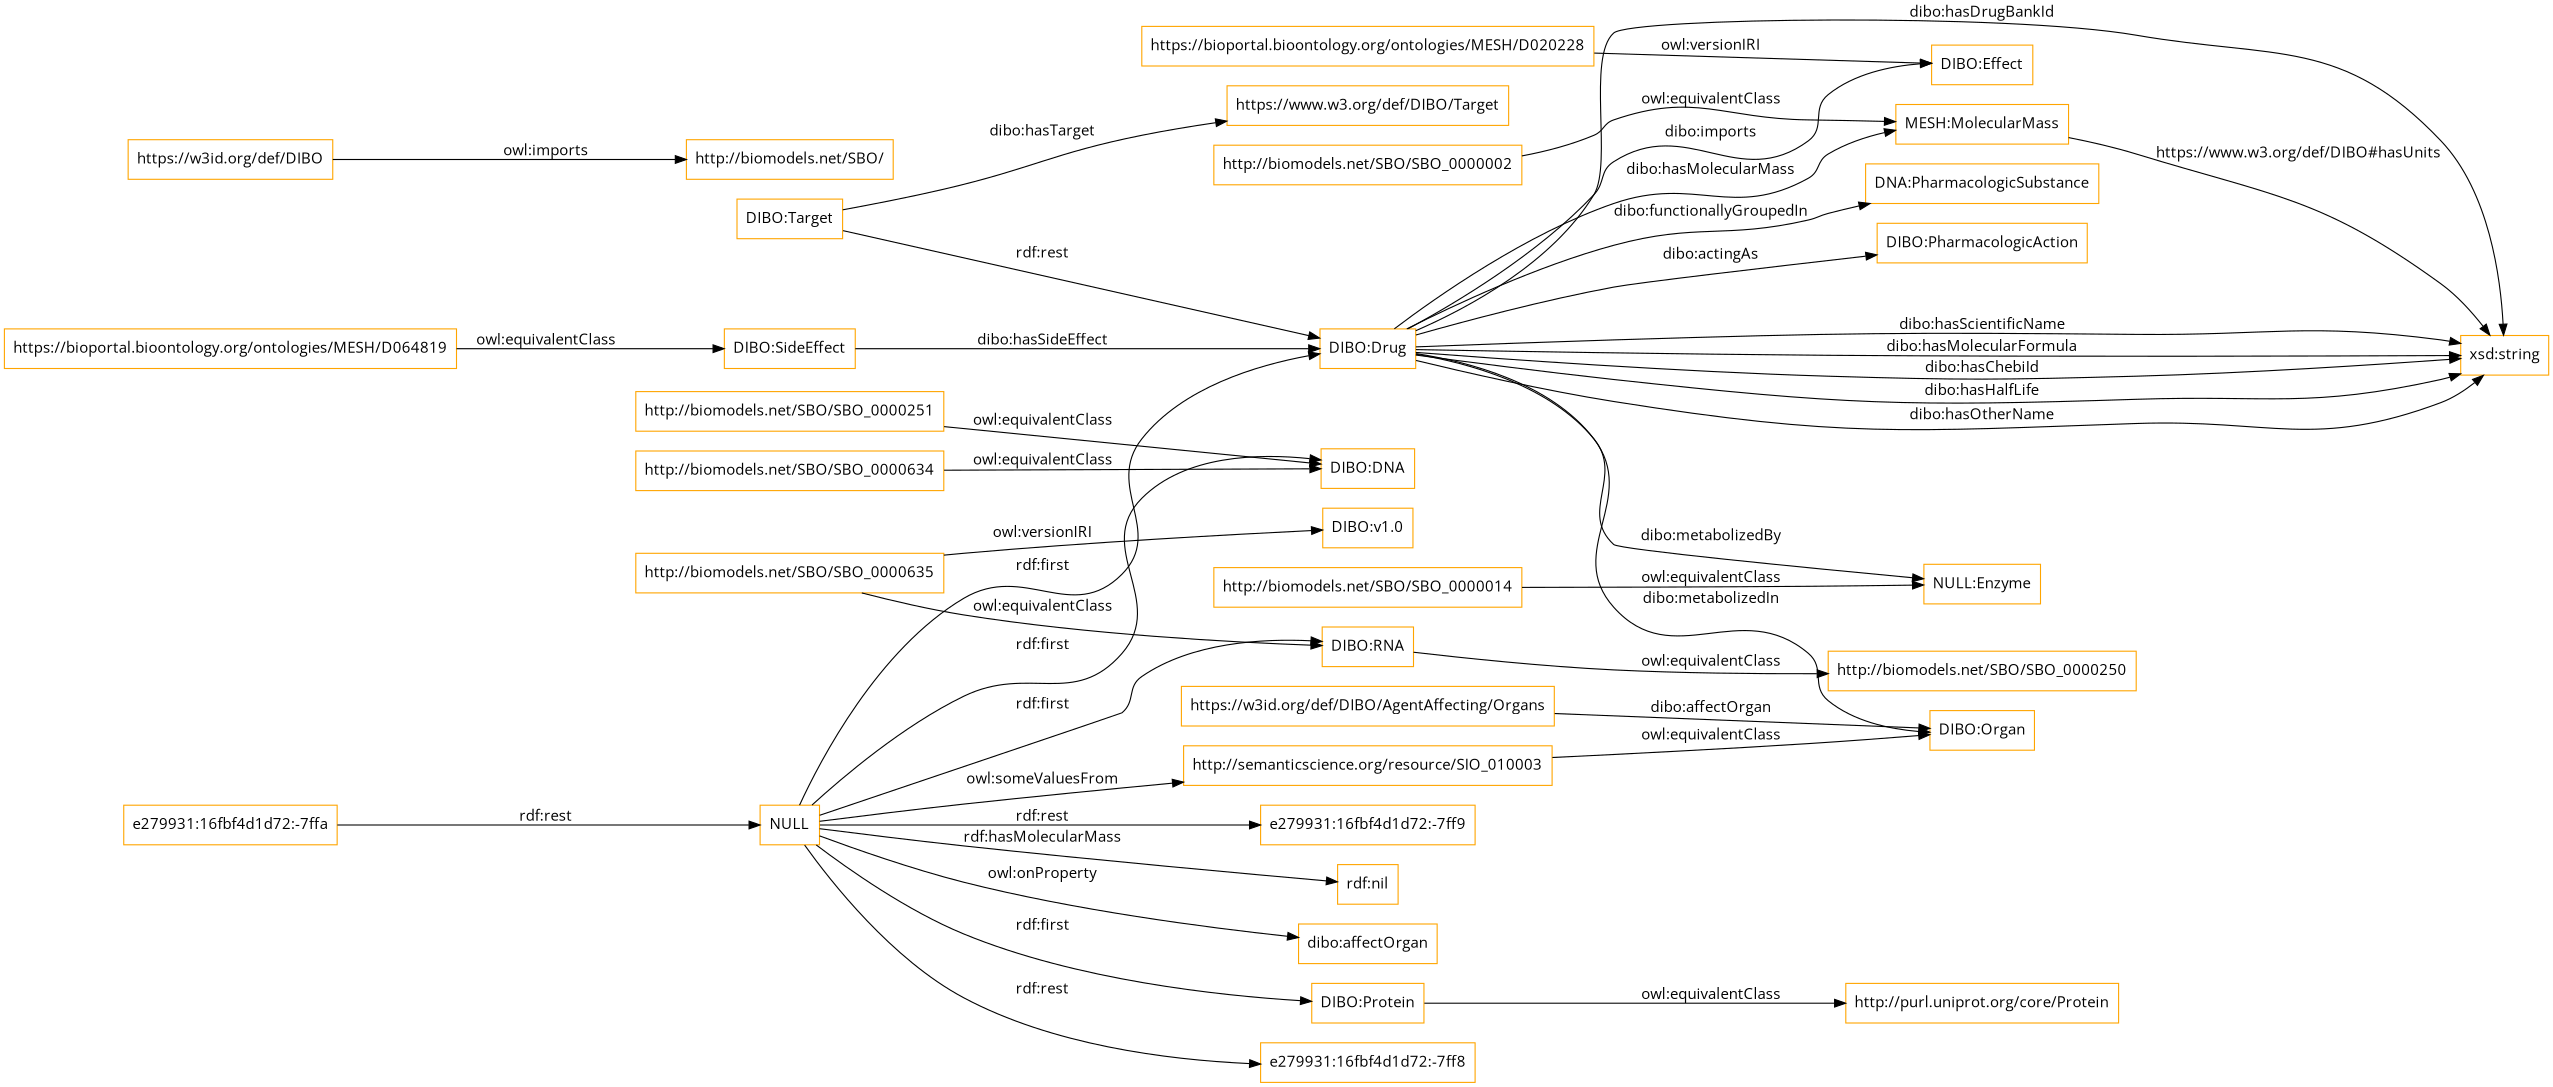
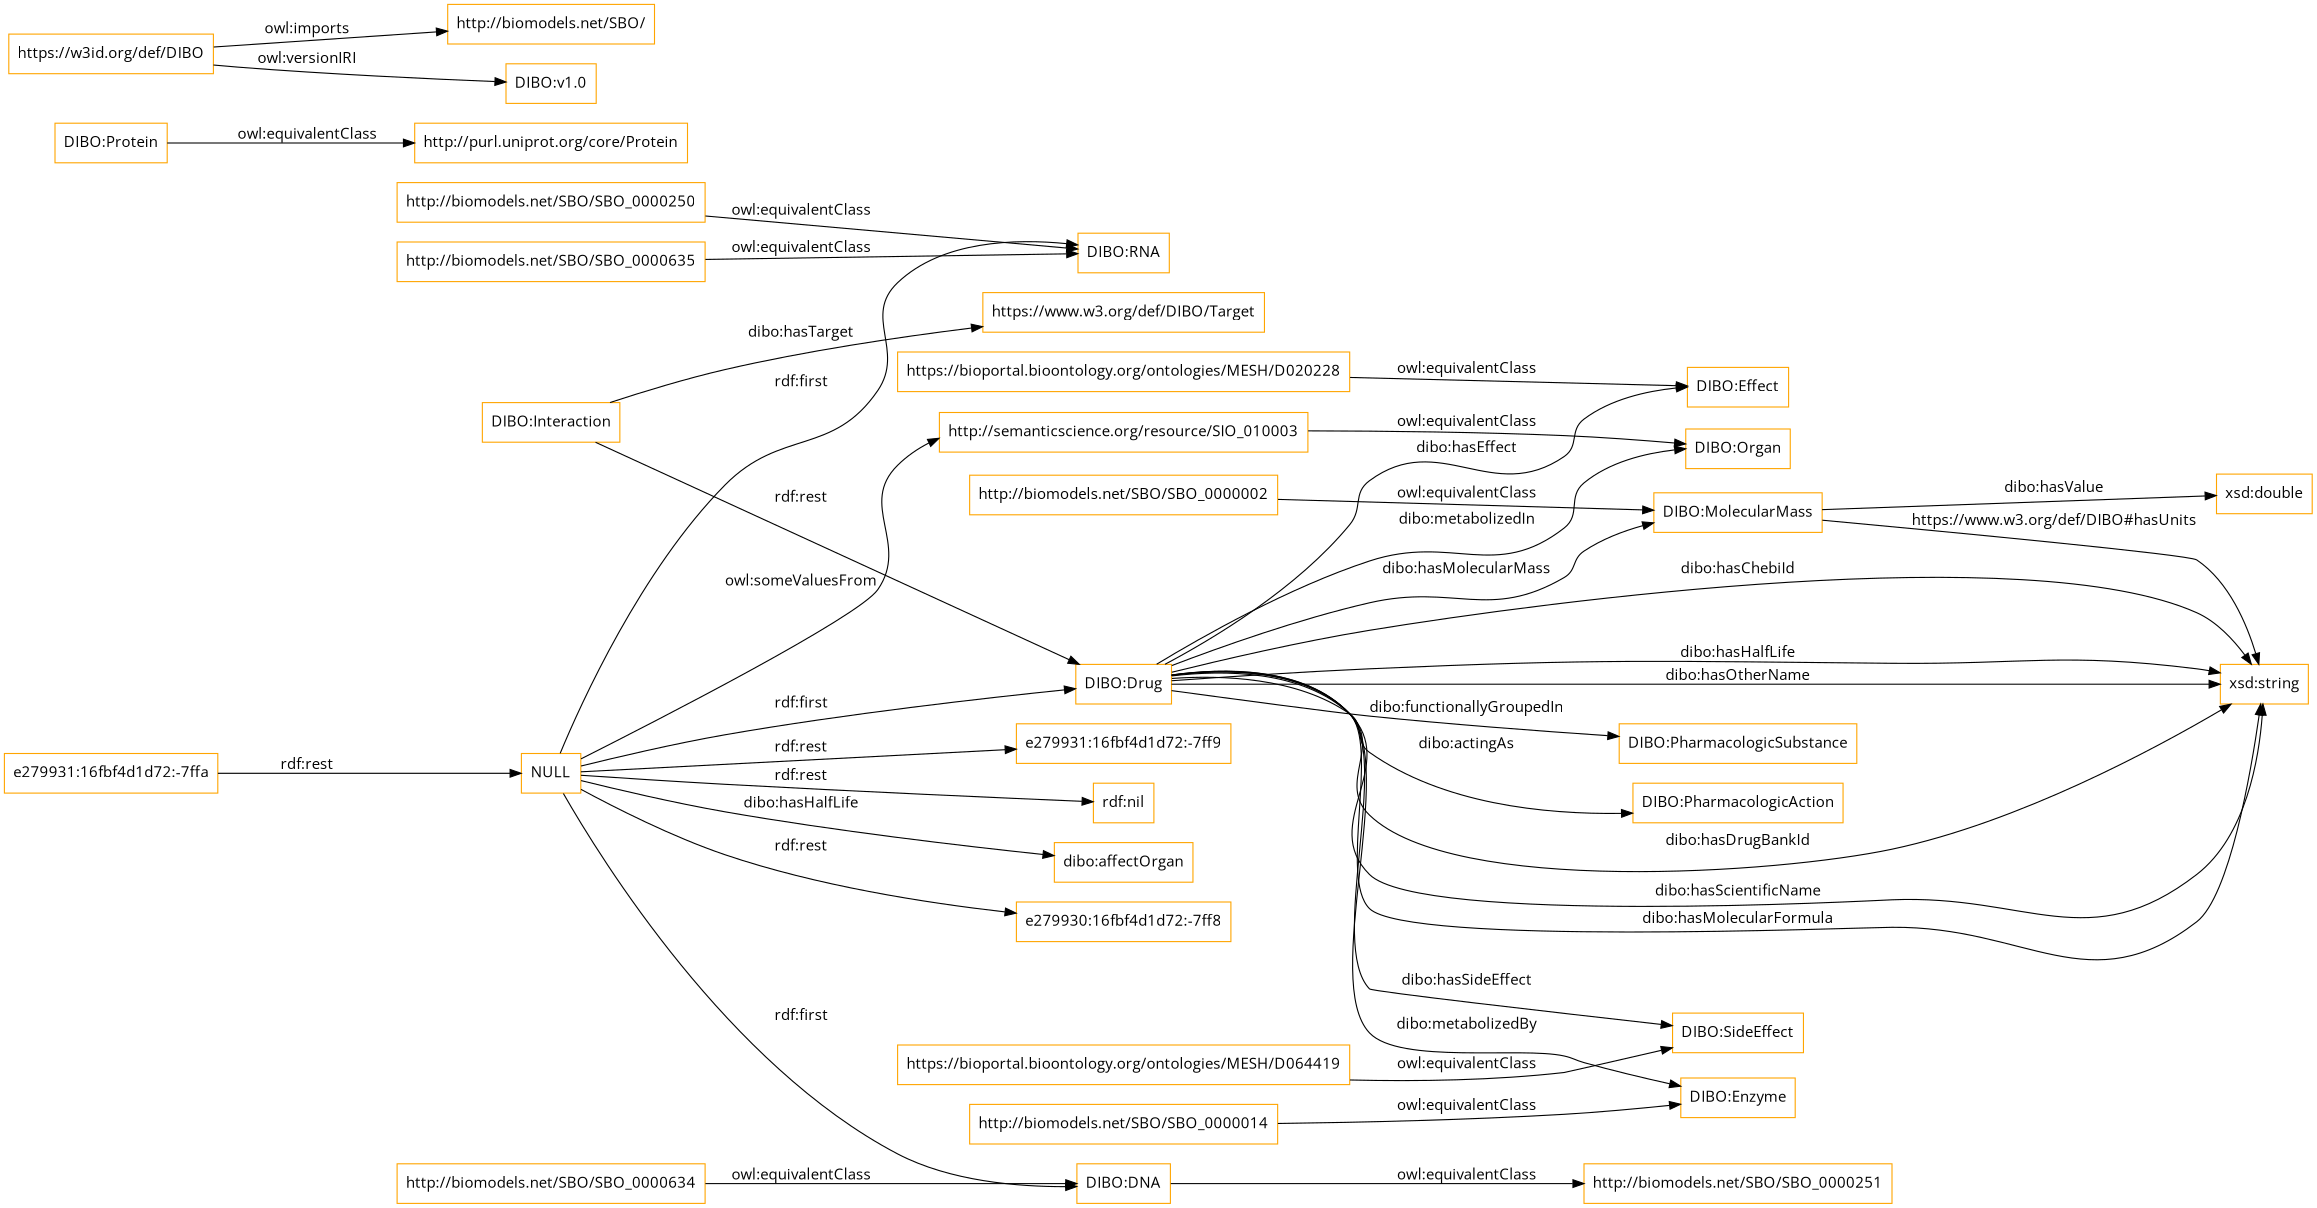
  digraph {
    fontname="Open Sans"
    rankdir=LR
    node [color=orange fontname="Open Sans" shape=rectangle]
    edge [fontname="Open Sans"]
-   "DIBO:Interaction" [label="DIBO:Target"]
+   "DIBO:Interaction"
    "DIBO:Drug"
    "https://www.w3.org/def/DIBO/Target"
    "DIBO:Effect"
    "DIBO:Organ"
    "DIBO:SideEffect"
-   "DIBO:Enzyme" [label="NULL:Enzyme"]
-   "DIBO:MolecularMass" [label="MESH:MolecularMass"]
-   "DIBO:PharmacologicSubstance" [label="DNA:PharmacologicSubstance"]
+   "DIBO:Enzyme"
+   "DIBO:MolecularMass"
+   "DIBO:PharmacologicSubstance"
    "DIBO:PharmacologicAction"
    "xsd:string"
    "http://biomodels.net/SBO/SBO_0000250"
    "DIBO:RNA"
    "https://bioportal.bioontology.org/ontologies/MESH/D020228"
+   "xsd:double"
    "http://biomodels.net/SBO/SBO_0000635"
    "http://semanticscience.org/resource/SIO_010003"
    "http://biomodels.net/SBO/SBO_0000251"
    "DIBO:DNA"
-   "https://w3id.org/def/DIBO/AgentAffecting/Organs"
    "http://biomodels.net/SBO/SBO_0000002"
    "DIBO:Protein"
    "http://purl.uniprot.org/core/Protein"
    "http://biomodels.net/SBO/SBO_0000634"
-   "https://bioportal.bioontology.org/ontologies/MESH/D064419" [label="https://bioportal.bioontology.org/ontologies/MESH/D064819"]
+   "https://bioportal.bioontology.org/ontologies/MESH/D064419"
    "http://biomodels.net/SBO/SBO_0000014"
    NULL
    "e279931:16fbf4d1d72:-7ff9"
    "rdf:nil"
    "dibo:affectOrgan"
-   "e279931:16fbf4d1d72:-7ff8"
+   "e279931:16fbf4d1d72:-7ff8" [label="e279930:16fbf4d1d72:-7ff8"]
    "e279931:16fbf4d1d72:-7ffa"
    "https://w3id.org/def/DIBO"
    "http://biomodels.net/SBO/"
    "DIBO:v1.0"
    "DIBO:Interaction" -> "DIBO:Drug" [label="rdf:rest"]
    "DIBO:Interaction" -> "https://www.w3.org/def/DIBO/Target" [label="dibo:hasTarget"]
-   "DIBO:Drug" -> "DIBO:Effect" [label="dibo:imports"]
+   "DIBO:Drug" -> "DIBO:Effect" [label="dibo:hasEffect"]
    "DIBO:Drug" -> "DIBO:Organ" [label="dibo:metabolizedIn"]
-   "DIBO:SideEffect" -> "DIBO:Drug" [label="dibo:hasSideEffect"]
+   "DIBO:Drug" -> "DIBO:SideEffect" [label="dibo:hasSideEffect"]
    "DIBO:Drug" -> "DIBO:Enzyme" [label="dibo:metabolizedBy"]
    "DIBO:Drug" -> "DIBO:MolecularMass" [label="dibo:hasMolecularMass"]
    "DIBO:Drug" -> "DIBO:PharmacologicSubstance" [label="dibo:functionallyGroupedIn"]
    "DIBO:Drug" -> "DIBO:PharmacologicAction" [label="dibo:actingAs"]
    "DIBO:Drug" -> "xsd:string" [label="dibo:hasScientificName"]
    "DIBO:Drug" -> "xsd:string" [label="dibo:hasMolecularFormula"]
    "DIBO:Drug" -> "xsd:string" [label="dibo:hasChebiId"]
    "DIBO:Drug" -> "xsd:string" [label="dibo:hasHalfLife"]
    "DIBO:Drug" -> "xsd:string" [label="dibo:hasOtherName"]
    "DIBO:Drug" -> "xsd:string" [label="dibo:hasDrugBankId"]
    "DIBO:MolecularMass" -> "xsd:string" [label="https://www.w3.org/def/DIBO#hasUnits"]
-   "DIBO:RNA" -> "http://biomodels.net/SBO/SBO_0000250" [label="owl:equivalentClass"]
-   "https://bioportal.bioontology.org/ontologies/MESH/D020228" -> "DIBO:Effect" [label="owl:versionIRI"]
+   "DIBO:MolecularMass" -> "xsd:double" [label="dibo:hasValue"]
+   "http://biomodels.net/SBO/SBO_0000250" -> "DIBO:RNA" [label="owl:equivalentClass"]
+   "https://bioportal.bioontology.org/ontologies/MESH/D020228" -> "DIBO:Effect" [label="owl:equivalentClass"]
    "http://biomodels.net/SBO/SBO_0000635" -> "DIBO:RNA" [label="owl:equivalentClass"]
    "http://semanticscience.org/resource/SIO_010003" -> "DIBO:Organ" [label="owl:equivalentClass"]
-   "http://biomodels.net/SBO/SBO_0000251" -> "DIBO:DNA" [label="owl:equivalentClass"]
-   "https://w3id.org/def/DIBO/AgentAffecting/Organs" -> "DIBO:Organ" [label="dibo:affectOrgan"]
+   "DIBO:DNA" -> "http://biomodels.net/SBO/SBO_0000251" [label="owl:equivalentClass"]
    "http://biomodels.net/SBO/SBO_0000002" -> "DIBO:MolecularMass" [label="owl:equivalentClass"]
    "DIBO:Protein" -> "http://purl.uniprot.org/core/Protein" [label="owl:equivalentClass"]
    "http://biomodels.net/SBO/SBO_0000634" -> "DIBO:DNA" [label="owl:equivalentClass"]
    "https://bioportal.bioontology.org/ontologies/MESH/D064419" -> "DIBO:SideEffect" [label="owl:equivalentClass"]
    "http://biomodels.net/SBO/SBO_0000014" -> "DIBO:Enzyme" [label="owl:equivalentClass"]
    NULL -> "DIBO:Drug" [label="rdf:first"]
    NULL -> "DIBO:RNA" [label="rdf:first"]
    NULL -> "http://semanticscience.org/resource/SIO_010003" [label="owl:someValuesFrom"]
    NULL -> "DIBO:DNA" [label="rdf:first"]
-   NULL -> "DIBO:Protein" [label="rdf:first"]
    NULL -> "e279931:16fbf4d1d72:-7ff9" [label="rdf:rest"]
-   NULL -> "rdf:nil" [label="rdf:hasMolecularMass"]
-   NULL -> "dibo:affectOrgan" [label="owl:onProperty"]
+   NULL -> "rdf:nil" [label="rdf:rest"]
+   NULL -> "dibo:affectOrgan" [label="dibo:hasHalfLife"]
    NULL -> "e279931:16fbf4d1d72:-7ff8" [label="rdf:rest"]
    "e279931:16fbf4d1d72:-7ffa" -> NULL [label="rdf:rest"]
    "https://w3id.org/def/DIBO" -> "http://biomodels.net/SBO/" [label="owl:imports"]
-   "http://biomodels.net/SBO/SBO_0000635" -> "DIBO:v1.0" [label="owl:versionIRI"]
+   "https://w3id.org/def/DIBO" -> "DIBO:v1.0" [label="owl:versionIRI"]
  }
